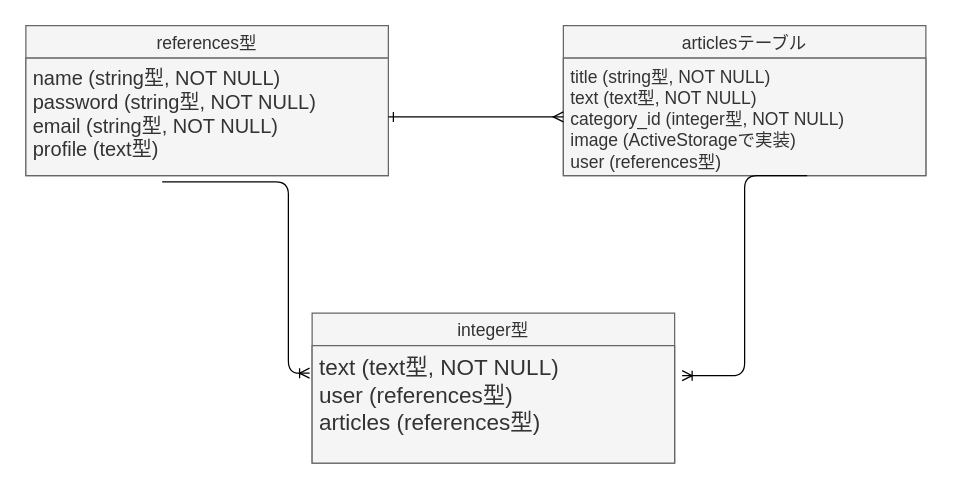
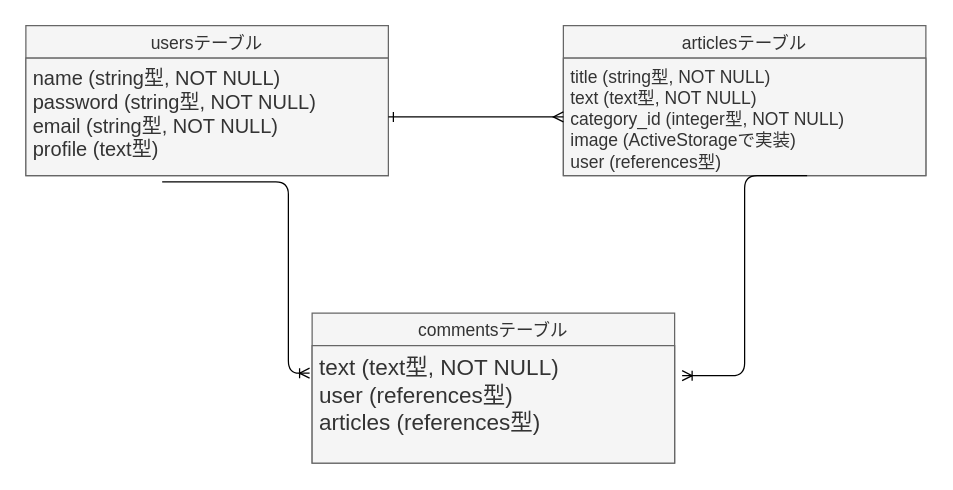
  <mxCell id="0" />
  <mxCell id="1" parent="0" />
- <mxCell id="2" value="references型" style="swimlane;fontStyle=0;childLayout=stackLayout;horizontal=1;startSize=26;horizontalStack=0;resizeParent=1;resizeParentMax=0;resizeLast=0;collapsible=1;marginBottom=0;align=center;fontSize=14;fillColor=#f5f5f5;strokeColor=#666666;fontColor=#333333;" vertex="1" parent="1"><mxGeometry x="20" y="20" width="290" height="120" as="geometry" /></mxCell>
+ <mxCell id="2" value="usersテーブル" style="swimlane;fontStyle=0;childLayout=stackLayout;horizontal=1;startSize=26;horizontalStack=0;resizeParent=1;resizeParentMax=0;resizeLast=0;collapsible=1;marginBottom=0;align=center;fontSize=14;fillColor=#f5f5f5;strokeColor=#666666;fontColor=#333333;" vertex="1" parent="1"><mxGeometry x="20" y="20" width="290" height="120" as="geometry" /></mxCell>
  <mxCell id="3" value="name (string型, NOT NULL)&#10;password (string型, NOT NULL)&#10;email (string型, NOT NULL)&#10;profile (text型)" style="text;spacingLeft=4;spacingRight=4;overflow=hidden;rotatable=0;points=[[0,0.5],[1,0.5]];portConstraint=eastwest;fontSize=16;fillColor=#f5f5f5;strokeColor=#666666;fontColor=#333333;" vertex="1" parent="2"><mxGeometry y="26" width="290" height="94" as="geometry" /></mxCell>
  <mxCell id="4" value="articlesテーブル" style="swimlane;fontStyle=0;childLayout=stackLayout;horizontal=1;startSize=26;horizontalStack=0;resizeParent=1;resizeParentMax=0;resizeLast=0;collapsible=1;marginBottom=0;align=center;fontSize=14;fillColor=#f5f5f5;strokeColor=#666666;fontColor=#333333;" vertex="1" parent="1"><mxGeometry x="450" y="20" width="290" height="120" as="geometry" /></mxCell>
  <mxCell id="5" value="title (string型, NOT NULL)&#10;text (text型, NOT NULL)&#10;category_id (integer型, NOT NULL)&#10;image (ActiveStorageで実装)&#10;user (references型)" style="text;strokeColor=#666666;fillColor=#f5f5f5;spacingLeft=4;spacingRight=4;overflow=hidden;rotatable=0;points=[[0,0.5],[1,0.5]];portConstraint=eastwest;fontSize=14;fontColor=#333333;" vertex="1" parent="4"><mxGeometry y="26" width="290" height="94" as="geometry" /></mxCell>
- <mxCell id="6" value="integer型" style="swimlane;fontStyle=0;childLayout=stackLayout;horizontal=1;startSize=26;horizontalStack=0;resizeParent=1;resizeParentMax=0;resizeLast=0;collapsible=1;marginBottom=0;align=center;fontSize=14;fillColor=#f5f5f5;strokeColor=#666666;fontColor=#333333;" vertex="1" parent="1"><mxGeometry x="249" y="250" width="290" height="120" as="geometry" /></mxCell>
+ <mxCell id="6" value="commentsテーブル" style="swimlane;fontStyle=0;childLayout=stackLayout;horizontal=1;startSize=26;horizontalStack=0;resizeParent=1;resizeParentMax=0;resizeLast=0;collapsible=1;marginBottom=0;align=center;fontSize=14;fillColor=#f5f5f5;strokeColor=#666666;fontColor=#333333;" vertex="1" parent="1"><mxGeometry x="249" y="250" width="290" height="120" as="geometry" /></mxCell>
  <mxCell id="7" value="text (text型, NOT NULL)&#10;user (references型)&#10;articles (references型)" style="text;strokeColor=#666666;fillColor=#f5f5f5;spacingLeft=4;spacingRight=4;overflow=hidden;rotatable=0;points=[[0,0.5],[1,0.5]];portConstraint=eastwest;fontSize=18;fontColor=#333333;" vertex="1" parent="6"><mxGeometry y="26" width="290" height="94" as="geometry" /></mxCell>
  <mxCell id="8" style="edgeStyle=orthogonalEdgeStyle;rounded=0;orthogonalLoop=1;jettySize=auto;html=1;exitX=1;exitY=0.5;exitDx=0;exitDy=0;entryX=0;entryY=0.5;entryDx=0;entryDy=0;fontSize=20;jumpSize=7;startArrow=ERone;startFill=0;endArrow=ERmany;endFill=0;" edge="1" parent="1" source="3" target="5"><mxGeometry relative="1" as="geometry" /></mxCell>
  <mxCell id="9" value="" style="edgeStyle=elbowEdgeStyle;fontSize=12;html=1;endArrow=ERoneToMany;exitX=0.376;exitY=1.053;exitDx=0;exitDy=0;exitPerimeter=0;entryX=-0.007;entryY=0.234;entryDx=0;entryDy=0;entryPerimeter=0;" edge="1" parent="1" source="3" target="7"><mxGeometry width="100" height="100" relative="1" as="geometry"><mxPoint x="130" y="190" as="sourcePoint" /><mxPoint x="239" y="300" as="targetPoint" /><Array as="points"><mxPoint x="230" y="270" /><mxPoint x="220" y="210" /><mxPoint x="220" y="270" /><mxPoint x="210" y="290" /><mxPoint x="210" y="240" /></Array></mxGeometry></mxCell>
  <mxCell id="10" value="" style="edgeStyle=elbowEdgeStyle;fontSize=12;html=1;endArrow=ERoneToMany;" edge="1" parent="1"><mxGeometry width="100" height="100" relative="1" as="geometry"><mxPoint x="645" y="140" as="sourcePoint" /><mxPoint x="545" y="300" as="targetPoint" /></mxGeometry></mxCell>
